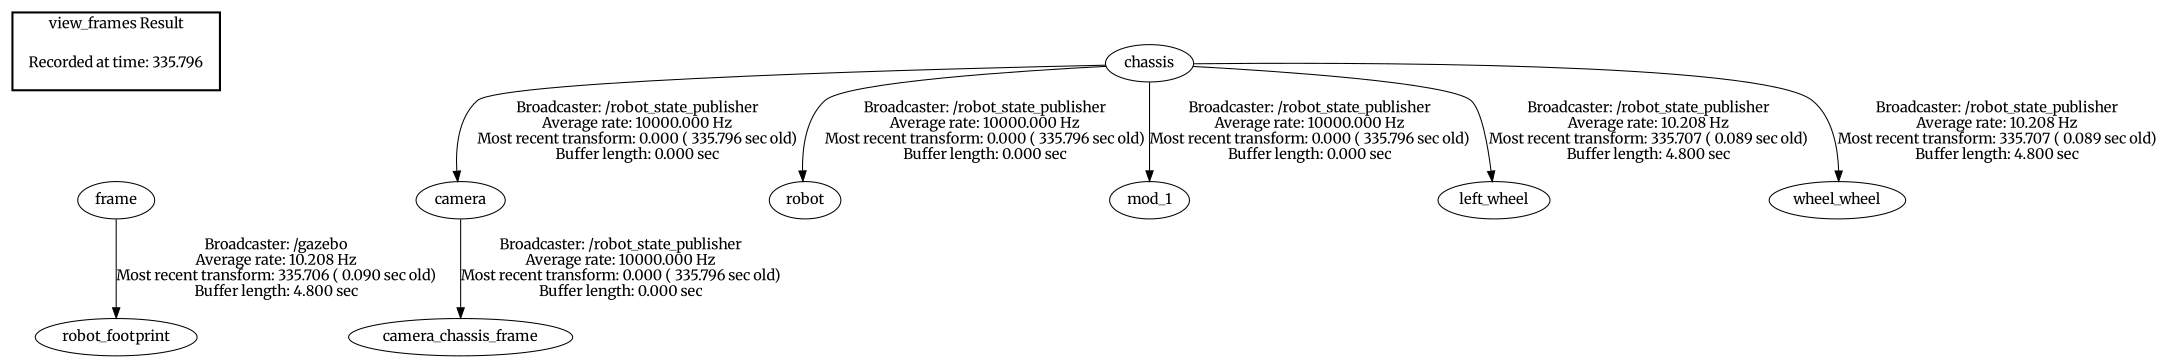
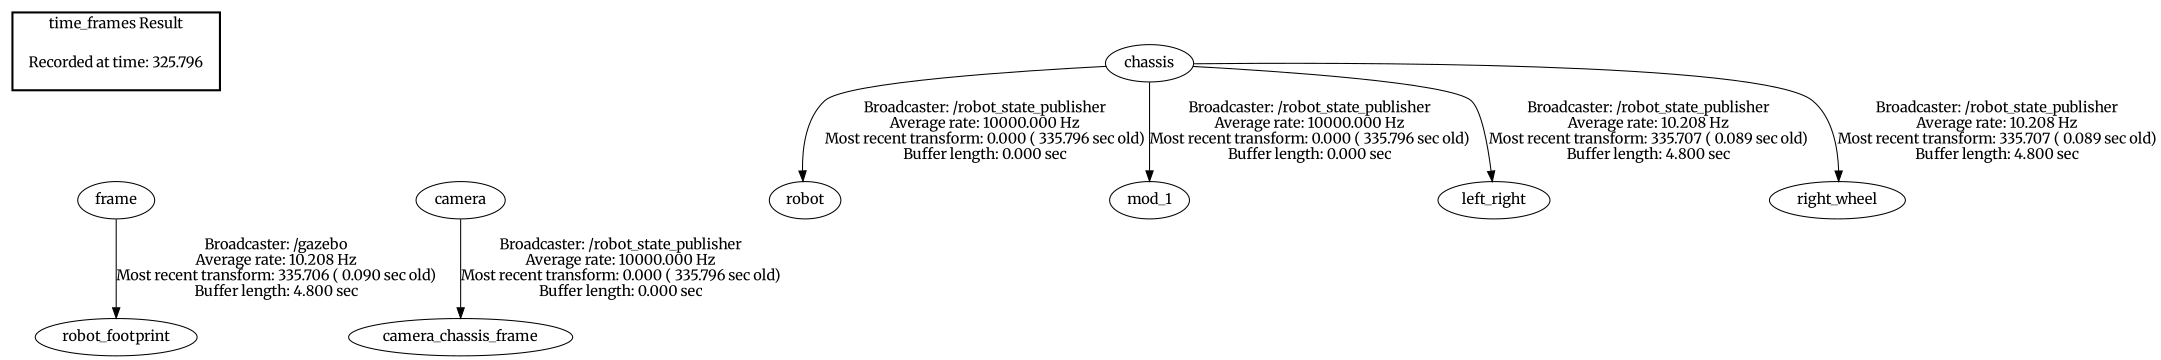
  digraph {
    fontname=Merriweather
    node [fontname=Merriweather]
    edge [fontname=Merriweather]
-   "Recorded at time: 335.796" [shape=plaintext]
+   "Recorded at time: 335.796" [shape=plaintext label="Recorded at time: 325.796"]
    n2 [label=frame]
    chassis
    camera
    n5 [label=robot]
    mod_1
-   left_wheel
-   right_wheel [label=wheel_wheel]
+   left_wheel [label=left_right]
+   right_wheel
    n9 [label=camera_chassis_frame]
    robot_footprint
    subgraph cluster_1 {
      color=black
-     label="view_frames Result"
+     label="time_frames Result"
      style=bold
      "Recorded at time: 335.796"
    }
    "Recorded at time: 335.796" -> n2 [style=invis]
    n2 -> robot_footprint [label="Broadcaster: /gazebo\nAverage rate: 10.208 Hz\nMost recent transform: 335.706 ( 0.090 sec old)\nBuffer length: 4.800 sec\n"]
-   chassis -> camera [label="Broadcaster: /robot_state_publisher\nAverage rate: 10000.000 Hz\nMost recent transform: 0.000 ( 335.796 sec old)\nBuffer length: 0.000 sec\n"]
    chassis -> n5 [label="Broadcaster: /robot_state_publisher\nAverage rate: 10000.000 Hz\nMost recent transform: 0.000 ( 335.796 sec old)\nBuffer length: 0.000 sec\n"]
    chassis -> mod_1 [label="Broadcaster: /robot_state_publisher\nAverage rate: 10000.000 Hz\nMost recent transform: 0.000 ( 335.796 sec old)\nBuffer length: 0.000 sec\n"]
    chassis -> left_wheel [label="Broadcaster: /robot_state_publisher\nAverage rate: 10.208 Hz\nMost recent transform: 335.707 ( 0.089 sec old)\nBuffer length: 4.800 sec\n"]
    chassis -> right_wheel [label="Broadcaster: /robot_state_publisher\nAverage rate: 10.208 Hz\nMost recent transform: 335.707 ( 0.089 sec old)\nBuffer length: 4.800 sec\n"]
    camera -> n9 [label="Broadcaster: /robot_state_publisher\nAverage rate: 10000.000 Hz\nMost recent transform: 0.000 ( 335.796 sec old)\nBuffer length: 0.000 sec\n"]
  }
